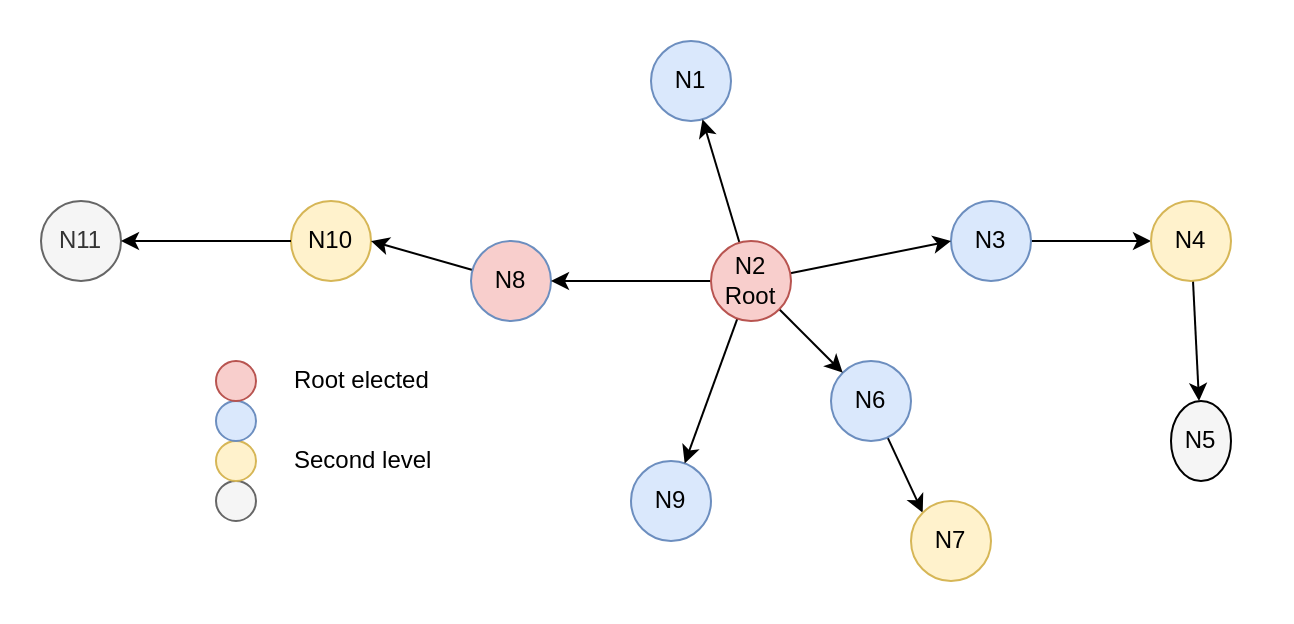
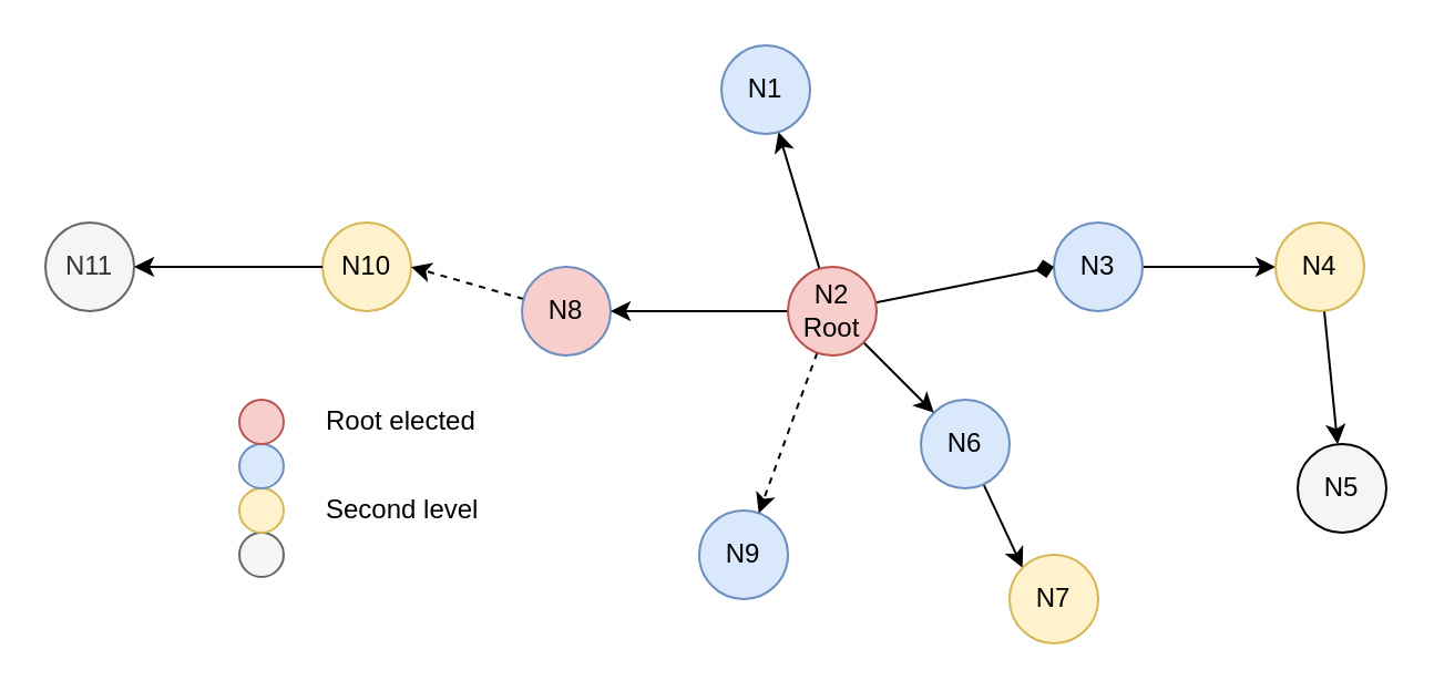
  <mxCell id="0" />
  <mxCell id="1" parent="0" />
  <mxCell id="2" style="rounded=0;orthogonalLoop=1;jettySize=auto;html=1;entryX=0;entryY=0;entryDx=0;entryDy=0;" edge="1" parent="1" source="3" target="6"><mxGeometry relative="1" as="geometry" /></mxCell>
  <mxCell id="3" value="N6" style="ellipse;whiteSpace=wrap;html=1;aspect=fixed;fillColor=#dae8fc;strokeColor=#6c8ebf;" vertex="1" parent="1"><mxGeometry x="415" y="180" width="40" height="40" as="geometry" /></mxCell>
  <mxCell id="4" value="N10" style="ellipse;whiteSpace=wrap;html=1;aspect=fixed;fillColor=#fff2cc;strokeColor=#d6b656;" vertex="1" parent="1"><mxGeometry x="145" y="100" width="40" height="40" as="geometry" /></mxCell>
  <mxCell id="5" value="N9" style="ellipse;whiteSpace=wrap;html=1;aspect=fixed;fillColor=#dae8fc;strokeColor=#6c8ebf;" vertex="1" parent="1"><mxGeometry x="315" y="230" width="40" height="40" as="geometry" /></mxCell>
  <mxCell id="6" value="N7" style="ellipse;whiteSpace=wrap;html=1;aspect=fixed;fillColor=#fff2cc;strokeColor=#d6b656;" vertex="1" parent="1"><mxGeometry x="455" y="250" width="40" height="40" as="geometry" /></mxCell>
  <mxCell id="7" value="N1" style="ellipse;whiteSpace=wrap;html=1;aspect=fixed;fillColor=#dae8fc;strokeColor=#6c8ebf;" vertex="1" parent="1"><mxGeometry x="325" y="20" width="40" height="40" as="geometry" /></mxCell>
  <mxCell id="8" value="" style="edgeStyle=none;rounded=0;jumpStyle=none;orthogonalLoop=1;jettySize=auto;html=1;" edge="1" parent="1" source="9" target="14"><mxGeometry relative="1" as="geometry" /></mxCell>
  <mxCell id="9" value="N3" style="ellipse;whiteSpace=wrap;html=1;aspect=fixed;fillColor=#dae8fc;strokeColor=#6c8ebf;" vertex="1" parent="1"><mxGeometry x="475" y="100" width="40" height="40" as="geometry" /></mxCell>
- <mxCell id="10" style="rounded=0;orthogonalLoop=1;jettySize=auto;html=1;entryX=1;entryY=0.5;entryDx=0;entryDy=0;" edge="1" parent="1" source="11" target="4"><mxGeometry relative="1" as="geometry" /></mxCell>
+ <mxCell id="10" style="rounded=0;orthogonalLoop=1;jettySize=auto;html=1;entryX=1;entryY=0.5;entryDx=0;entryDy=0;dashed=1;" edge="1" parent="1" source="11" target="4"><mxGeometry relative="1" as="geometry" /></mxCell>
  <mxCell id="11" value="N8" style="ellipse;whiteSpace=wrap;html=1;aspect=fixed;fillColor=#f8cecc;strokeColor=#6c8ebf;" vertex="1" parent="1"><mxGeometry x="235" y="120" width="40" height="40" as="geometry" /></mxCell>
- <mxCell id="12" value="N5&lt;br&gt;" style="ellipse;whiteSpace=wrap;html=1;aspect=fixed;fillColor=#F5F5F5;" vertex="1" parent="1"><mxGeometry x="585" y="200" width="30" height="40" as="geometry" /></mxCell>
+ <mxCell id="12" value="N5&lt;br&gt;" style="ellipse;whiteSpace=wrap;html=1;aspect=fixed;fillColor=#F5F5F5;" vertex="1" parent="1"><mxGeometry x="585" y="200" width="40" height="40" as="geometry" /></mxCell>
  <mxCell id="13" value="" style="edgeStyle=none;rounded=0;jumpStyle=none;orthogonalLoop=1;jettySize=auto;html=1;" edge="1" parent="1" source="14" target="12"><mxGeometry relative="1" as="geometry" /></mxCell>
  <mxCell id="14" value="N4" style="ellipse;whiteSpace=wrap;html=1;aspect=fixed;fillColor=#fff2cc;strokeColor=#d6b656;" vertex="1" parent="1"><mxGeometry x="575" y="100" width="40" height="40" as="geometry" /></mxCell>
- <mxCell id="15" style="rounded=0;orthogonalLoop=1;jettySize=auto;html=1;entryX=0;entryY=0.5;entryDx=0;entryDy=0;" edge="1" parent="1" source="20" target="9"><mxGeometry relative="1" as="geometry" /></mxCell>
+ <mxCell id="15" style="rounded=0;orthogonalLoop=1;jettySize=auto;html=1;entryX=0;entryY=0.5;entryDx=0;entryDy=0;endArrow=diamond;" edge="1" parent="1" source="20" target="9"><mxGeometry relative="1" as="geometry" /></mxCell>
  <mxCell id="16" style="rounded=0;orthogonalLoop=1;jettySize=auto;html=1;" edge="1" parent="1" source="20" target="7"><mxGeometry relative="1" as="geometry" /></mxCell>
  <mxCell id="17" style="rounded=0;orthogonalLoop=1;jettySize=auto;html=1;" edge="1" parent="1" source="20" target="11"><mxGeometry relative="1" as="geometry" /></mxCell>
- <mxCell id="18" style="rounded=0;orthogonalLoop=1;jettySize=auto;html=1;jumpStyle=none;" edge="1" parent="1" source="20" target="5"><mxGeometry relative="1" as="geometry" /></mxCell>
+ <mxCell id="18" style="rounded=0;orthogonalLoop=1;jettySize=auto;html=1;jumpStyle=none;dashed=1;" edge="1" parent="1" source="20" target="5"><mxGeometry relative="1" as="geometry" /></mxCell>
  <mxCell id="19" style="rounded=0;orthogonalLoop=1;jettySize=auto;html=1;entryX=0;entryY=0;entryDx=0;entryDy=0;" edge="1" parent="1" source="20" target="3"><mxGeometry relative="1" as="geometry" /></mxCell>
  <mxCell id="20" value="N2&lt;br&gt;Root" style="ellipse;whiteSpace=wrap;html=1;aspect=fixed;fillColor=#f8cecc;strokeColor=#b85450;" vertex="1" parent="1"><mxGeometry x="355" y="120" width="40" height="40" as="geometry" /></mxCell>
  <mxCell id="21" value="N11" style="ellipse;whiteSpace=wrap;html=1;aspect=fixed;fillColor=#f5f5f5;fontColor=#333333;strokeColor=#666666;" vertex="1" parent="1"><mxGeometry x="20" y="100" width="40" height="40" as="geometry" /></mxCell>
  <mxCell id="22" style="rounded=0;orthogonalLoop=1;jettySize=auto;html=1;" edge="1" parent="1" source="4" target="21"><mxGeometry relative="1" as="geometry"><mxPoint x="100" y="120" as="sourcePoint" /><mxPoint x="120" y="180" as="targetPoint" /></mxGeometry></mxCell>
  <mxCell id="23" value="" style="ellipse;whiteSpace=wrap;html=1;aspect=fixed;fillColor=#f5f5f5;fontColor=#333333;strokeColor=#666666;" vertex="1" parent="1"><mxGeometry x="107.5" y="240" width="20" height="20" as="geometry" /></mxCell>
  <mxCell id="24" value="" style="ellipse;whiteSpace=wrap;html=1;aspect=fixed;fillColor=#fff2cc;strokeColor=#d6b656;" vertex="1" parent="1"><mxGeometry x="107.5" y="220" width="20" height="20" as="geometry" /></mxCell>
  <mxCell id="25" value="" style="ellipse;whiteSpace=wrap;html=1;aspect=fixed;fillColor=#dae8fc;strokeColor=#6c8ebf;" vertex="1" parent="1"><mxGeometry x="107.5" y="200" width="20" height="20" as="geometry" /></mxCell>
  <mxCell id="26" value="" style="ellipse;whiteSpace=wrap;html=1;aspect=fixed;fillColor=#f8cecc;strokeColor=#b85450;" vertex="1" parent="1"><mxGeometry x="107.5" y="180" width="20" height="20" as="geometry" /></mxCell>
  <mxCell id="27" value="Root elected" style="text;html=1;align=left;verticalAlign=middle;resizable=0;points=[];autosize=1;strokeColor=none;fillColor=none;" vertex="1" parent="1"><mxGeometry x="145" y="180" width="80" height="20" as="geometry" /></mxCell>
  <mxCell id="28" value="Second level" style="text;html=1;align=left;verticalAlign=middle;resizable=0;points=[];autosize=1;strokeColor=none;fillColor=none;" vertex="1" parent="1"><mxGeometry x="145" y="220" width="80" height="20" as="geometry" /></mxCell>
